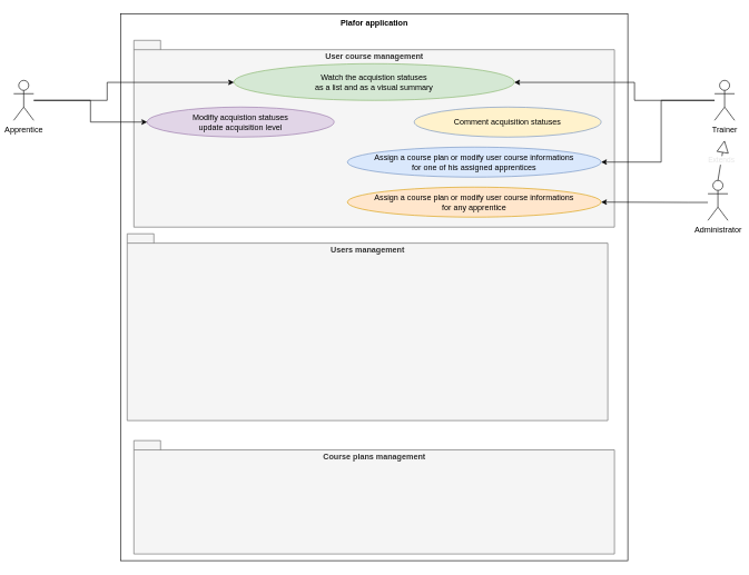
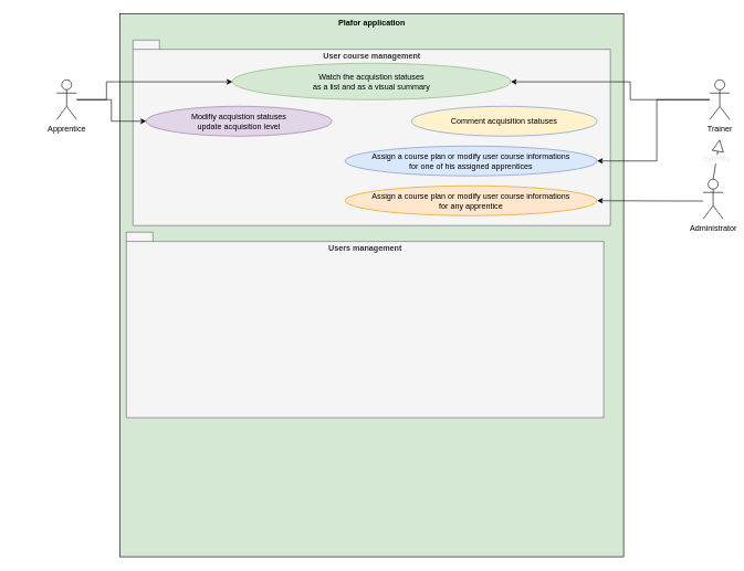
  <mxCell id="0" />
  <mxCell id="1" parent="0" />
- <mxCell id="2" value="Plafor application" style="html=1;verticalAlign=top;fontStyle=1" vertex="1" parent="1"><mxGeometry x="180" width="760" height="820" as="geometry" y="20" /></mxCell>
+ <mxCell id="2" value="Plafor application" style="html=1;verticalAlign=top;fontStyle=1;fillColor=#d5e8d4;" vertex="1" parent="1"><mxGeometry x="180" width="760" height="820" as="geometry" y="20" /></mxCell>
  <mxCell id="3" value="User course management" style="shape=folder;fontStyle=1;spacingTop=10;tabWidth=40;tabHeight=14;tabPosition=left;html=1;horizontal=1;verticalAlign=top;fillColor=#f5f5f5;strokeColor=#666666;fontColor=#333333;" vertex="1" parent="1"><mxGeometry x="200" y="60" width="720" height="280" as="geometry" /></mxCell>
  <mxCell id="4" value="Watch the acquistion statuses&lt;br&gt;as a list and as a visual summary" style="ellipse;whiteSpace=wrap;html=1;fillColor=#d5e8d4;strokeColor=#82b366;" vertex="1" parent="1"><mxGeometry x="350" y="95" width="420" height="55" as="geometry" /></mxCell>
  <mxCell id="5" value="Modifiy acquistion statuses&lt;br&gt;update acquisition level" style="ellipse;whiteSpace=wrap;html=1;fillColor=#e1d5e7;strokeColor=#9673a6;" vertex="1" parent="1"><mxGeometry x="220" y="160" width="280" height="45" as="geometry" /></mxCell>
  <mxCell id="6" style="edgeStyle=orthogonalEdgeStyle;rounded=0;orthogonalLoop=1;jettySize=auto;html=1;fontColor=#E6E6E6;" edge="1" parent="1" source="8" target="4"><mxGeometry relative="1" as="geometry"><Array as="points"><mxPoint x="160" y="150" /><mxPoint x="160" y="123" /></Array></mxGeometry></mxCell>
  <mxCell id="7" style="edgeStyle=orthogonalEdgeStyle;rounded=0;orthogonalLoop=1;jettySize=auto;html=1;fontColor=#E6E6E6;" edge="1" parent="1" source="8" target="5"><mxGeometry relative="1" as="geometry" /></mxCell>
- <mxCell id="8" value="Apprentice" style="shape=umlActor;verticalLabelPosition=bottom;verticalAlign=top;html=1;" vertex="1" parent="1"><mxGeometry x="20" y="120" width="30" height="60" as="geometry" /></mxCell>
+ <mxCell id="8" value="Apprentice" style="shape=umlActor;verticalLabelPosition=bottom;verticalAlign=top;html=1;" vertex="1" parent="1"><mxGeometry x="85" y="120" width="30" height="60" as="geometry" /></mxCell>
  <mxCell id="9" style="edgeStyle=orthogonalEdgeStyle;rounded=0;orthogonalLoop=1;jettySize=auto;html=1;fontColor=#E6E6E6;" edge="1" parent="1" source="11" target="4"><mxGeometry relative="1" as="geometry"><Array as="points"><mxPoint x="950" y="150" /><mxPoint x="950" y="123" /></Array></mxGeometry></mxCell>
  <mxCell id="10" style="edgeStyle=orthogonalEdgeStyle;rounded=0;orthogonalLoop=1;jettySize=auto;html=1;entryX=1;entryY=0.5;entryDx=0;entryDy=0;fontColor=#E6E6E6;" edge="1" parent="1" source="11" target="13"><mxGeometry relative="1" as="geometry"><Array as="points"><mxPoint x="990" y="150" /><mxPoint x="990" y="243" /></Array></mxGeometry></mxCell>
  <mxCell id="11" value="Trainer" style="shape=umlActor;verticalLabelPosition=bottom;verticalAlign=top;html=1;" vertex="1" parent="1"><mxGeometry x="1070" y="120" width="30" height="60" as="geometry" /></mxCell>
  <mxCell id="12" value="Comment acquisition statuses" style="ellipse;whiteSpace=wrap;html=1;fillColor=#fff2cc;strokeColor=#6c8ebf;" vertex="1" parent="1"><mxGeometry x="620" y="160" width="280" height="45" as="geometry" /></mxCell>
  <mxCell id="13" value="Assign a course plan or modify user course informations&lt;br&gt;for one of his assigned apprentices" style="ellipse;whiteSpace=wrap;html=1;fillColor=#dae8fc;strokeColor=#6c8ebf;" vertex="1" parent="1"><mxGeometry x="520" y="220" width="380" height="45" as="geometry" /></mxCell>
  <mxCell id="14" value="Assign a course plan or modify user course informations&lt;br&gt;for any apprentice" style="ellipse;whiteSpace=wrap;html=1;fillColor=#ffe6cc;strokeColor=#d79b00;" vertex="1" parent="1"><mxGeometry x="520" y="280" width="380" height="45" as="geometry" /></mxCell>
  <mxCell id="15" style="edgeStyle=orthogonalEdgeStyle;rounded=0;orthogonalLoop=1;jettySize=auto;html=1;fontColor=#E6E6E6;entryX=1;entryY=0.5;entryDx=0;entryDy=0;" edge="1" parent="1" source="16" target="14"><mxGeometry relative="1" as="geometry"><Array as="points"><mxPoint x="1030" y="303" /><mxPoint x="1030" y="303" /></Array></mxGeometry></mxCell>
  <mxCell id="16" value="Administrator" style="shape=umlActor;verticalLabelPosition=bottom;verticalAlign=top;html=1;" vertex="1" parent="1"><mxGeometry x="1060" y="270" width="30" height="60" as="geometry" /></mxCell>
  <mxCell id="17" value="Extends" style="endArrow=block;endSize=16;endFill=0;html=1;fontColor=#E6E6E6;exitX=0.5;exitY=0;exitDx=0;exitDy=0;exitPerimeter=0;" edge="1" parent="1" source="16"><mxGeometry width="160" relative="1" as="geometry"><mxPoint x="1060" y="300" as="sourcePoint" /><mxPoint x="1085" y="210" as="targetPoint" /></mxGeometry></mxCell>
  <mxCell id="18" value="Users management" style="shape=folder;fontStyle=1;spacingTop=10;tabWidth=40;tabHeight=14;tabPosition=left;html=1;horizontal=1;verticalAlign=top;fillColor=#f5f5f5;strokeColor=#666666;fontColor=#333333;" vertex="1" parent="1"><mxGeometry x="190" y="350" width="720" height="280" as="geometry" /></mxCell>
- <mxCell id="19" value="Course plans management" style="shape=folder;fontStyle=1;spacingTop=10;tabWidth=40;tabHeight=14;tabPosition=left;html=1;horizontal=1;verticalAlign=top;fillColor=#f5f5f5;strokeColor=#666666;fontColor=#333333;" vertex="1" parent="1"><mxGeometry x="200" y="660" width="720" height="170" as="geometry" /></mxCell>
